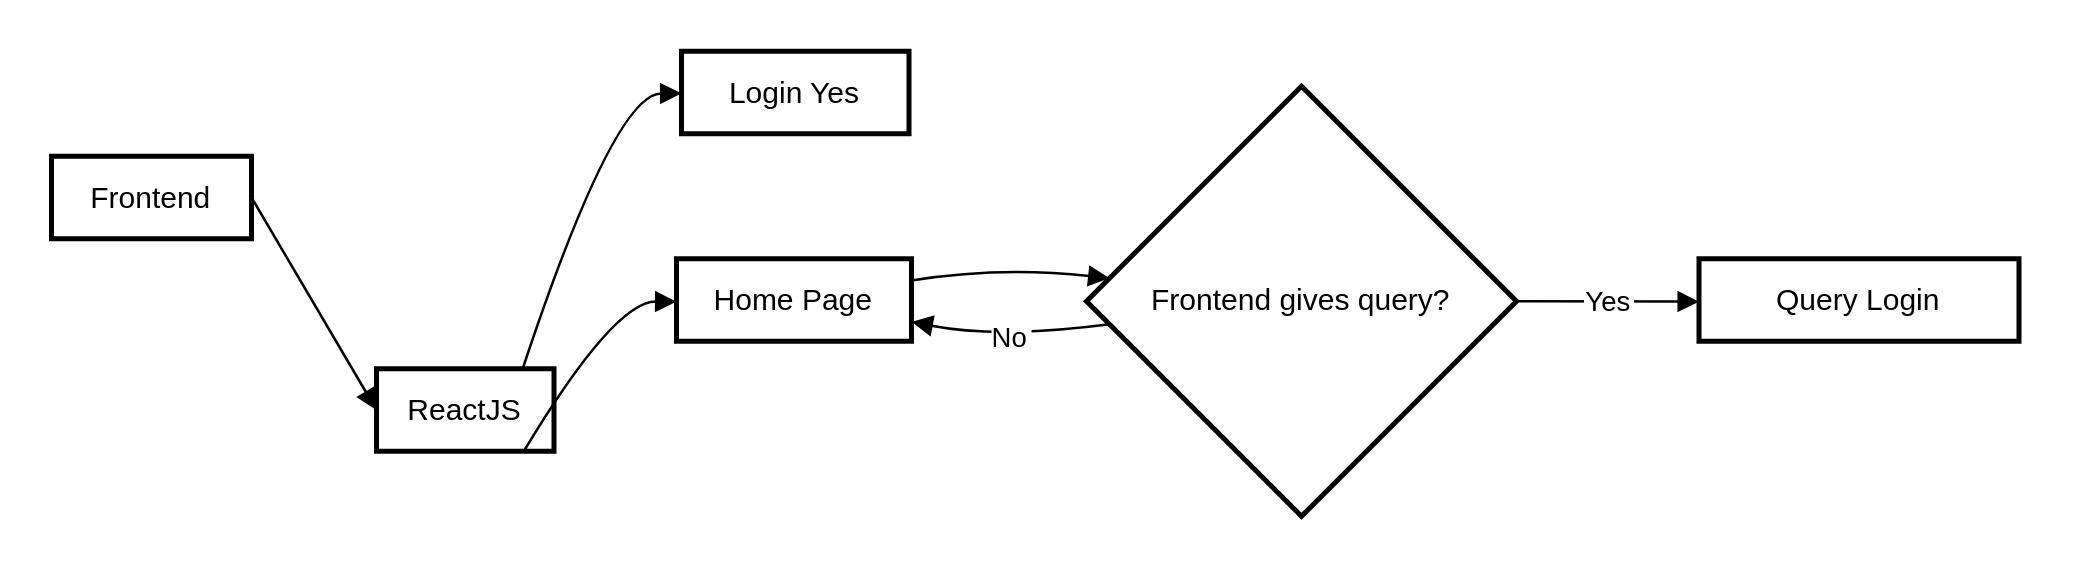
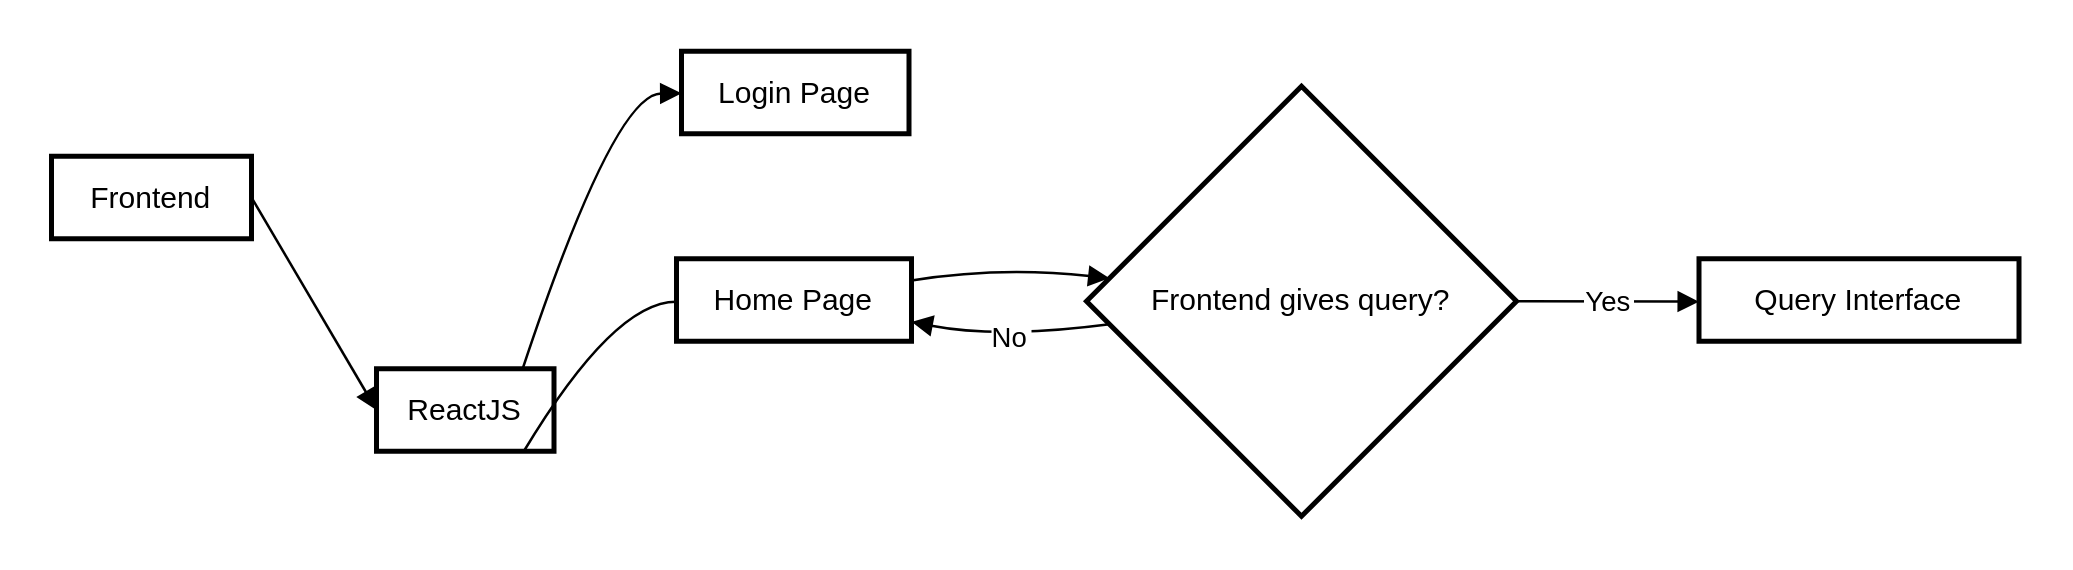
  <mxCell id="0" />
  <mxCell id="1" parent="0" />
  <mxCell id="2" value="Frontend" style="whiteSpace=wrap;strokeWidth=2;" vertex="1" parent="1"><mxGeometry y="62" width="80" height="33" as="geometry" x="20" /></mxCell>
  <mxCell id="3" value="ReactJS" style="whiteSpace=wrap;strokeWidth=2;" vertex="1" parent="1"><mxGeometry x="150" y="147" width="71" height="33" as="geometry" /></mxCell>
- <mxCell id="4" value="Login Yes" style="whiteSpace=wrap;strokeWidth=2;" vertex="1" parent="1"><mxGeometry x="272" width="91" height="33" as="geometry" y="20" /></mxCell>
+ <mxCell id="4" value="Login Page" style="whiteSpace=wrap;strokeWidth=2;" vertex="1" parent="1"><mxGeometry x="272" width="91" height="33" as="geometry" y="20" /></mxCell>
  <mxCell id="5" value="Home Page" style="whiteSpace=wrap;strokeWidth=2;" vertex="1" parent="1"><mxGeometry x="270" y="103" width="94" height="33" as="geometry" /></mxCell>
  <mxCell id="6" value="Frontend gives query?" style="rhombus;strokeWidth=2;whiteSpace=wrap;" vertex="1" parent="1"><mxGeometry x="434" y="34" width="172" height="172" as="geometry" /></mxCell>
- <mxCell id="7" value="Query Login" style="whiteSpace=wrap;strokeWidth=2;" vertex="1" parent="1"><mxGeometry x="679" y="103" width="128" height="33" as="geometry" /></mxCell>
+ <mxCell id="7" value="Query Interface" style="whiteSpace=wrap;strokeWidth=2;" vertex="1" parent="1"><mxGeometry x="679" y="103" width="128" height="33" as="geometry" /></mxCell>
  <mxCell id="8" value="" style="curved=1;startArrow=none;endArrow=block;exitX=1;exitY=0.5;entryX=0;entryY=0.5;" edge="1" parent="1" source="2" target="3"><mxGeometry relative="1" as="geometry"><Array as="points" /></mxGeometry></mxCell>
  <mxCell id="9" value="" style="curved=1;startArrow=none;endArrow=block;exitX=0.83;exitY=-0.01;entryX=0;entryY=0.51;" edge="1" parent="1" source="3" target="4"><mxGeometry relative="1" as="geometry"><Array as="points"><mxPoint x="245" y="37" /></Array></mxGeometry></mxCell>
- <mxCell id="10" value="" style="curved=1;startArrow=none;endArrow=block;exitX=0.83;exitY=1;entryX=0;entryY=0.52;" edge="1" parent="1" source="3" target="5"><mxGeometry relative="1" as="geometry"><Array as="points"><mxPoint x="245" y="120" /></Array></mxGeometry></mxCell>
+ <mxCell id="10" value="" style="curved=1;startArrow=none;endArrow=none;exitX=0.83;exitY=1;entryX=0;entryY=0.52;" edge="1" parent="1" source="3" target="5"><mxGeometry relative="1" as="geometry"><Array as="points"><mxPoint x="245" y="120" /></Array></mxGeometry></mxCell>
  <mxCell id="11" value="" style="curved=1;startArrow=none;endArrow=block;exitX=1.01;exitY=0.26;entryX=0;entryY=0.44;" edge="1" parent="1" source="5" target="6"><mxGeometry relative="1" as="geometry"><Array as="points"><mxPoint x="399" y="106" /></Array></mxGeometry></mxCell>
  <mxCell id="12" value="Yes" style="curved=1;startArrow=none;endArrow=block;exitX=1;exitY=0.5;entryX=0;entryY=0.52;" edge="1" parent="1" source="6" target="7"><mxGeometry relative="1" as="geometry"><Array as="points" /></mxGeometry></mxCell>
  <mxCell id="13" value="No" style="curved=1;startArrow=none;endArrow=block;exitX=0;exitY=0.56;entryX=1.01;entryY=0.77;" edge="1" parent="1" source="6" target="5"><mxGeometry relative="1" as="geometry"><Array as="points"><mxPoint x="399" y="135" /></Array></mxGeometry></mxCell>
